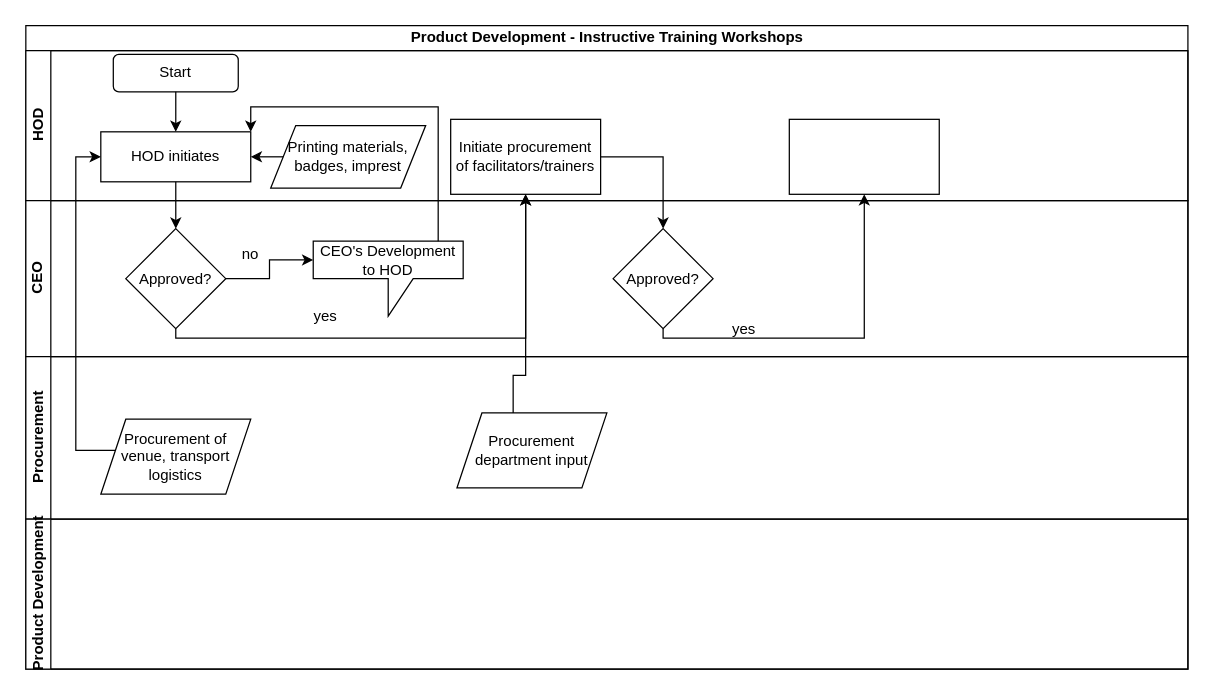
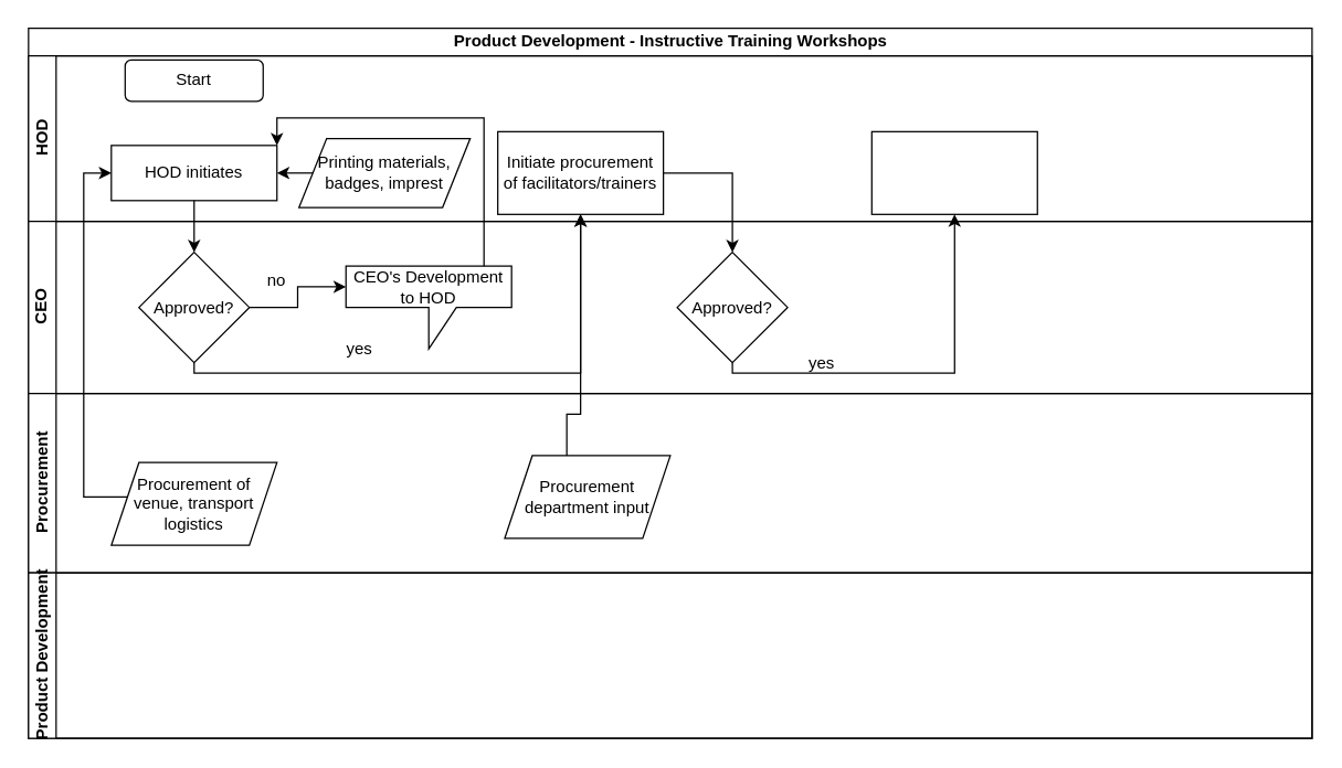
  <mxCell id="0" />
  <mxCell id="1" parent="0" />
  <mxCell id="2" value="Product Development - Instructive Training Workshops" style="swimlane;html=1;childLayout=stackLayout;resizeParent=1;resizeParentMax=0;horizontal=1;startSize=20;horizontalStack=0;" vertex="1" parent="1"><mxGeometry x="20" y="20" width="930" height="515" as="geometry" /></mxCell>
  <mxCell id="3" value="HOD" style="swimlane;html=1;startSize=20;horizontal=0;" vertex="1" parent="2"><mxGeometry y="20" width="930" height="120" as="geometry" /></mxCell>
  <mxCell id="4" value="Start" style="rounded=1;whiteSpace=wrap;html=1;" vertex="1" parent="3"><mxGeometry x="70" y="3" width="100" height="30" as="geometry" /></mxCell>
  <mxCell id="5" value="" style="whiteSpace=wrap;html=1;rounded=0;" vertex="1" parent="3"><mxGeometry x="611" y="55" width="120" height="60" as="geometry" /></mxCell>
  <mxCell id="6" value="Initiate procurement of facilitators/trainers" style="whiteSpace=wrap;html=1;rounded=0;" vertex="1" parent="3"><mxGeometry x="340" y="55" width="120" height="60" as="geometry" /></mxCell>
  <mxCell id="7" value="HOD initiates" style="rounded=0;whiteSpace=wrap;html=1;" vertex="1" parent="3"><mxGeometry x="60" y="65" width="120" height="40" as="geometry" /></mxCell>
- <mxCell id="8" value="" style="edgeStyle=orthogonalEdgeStyle;rounded=0;orthogonalLoop=1;jettySize=auto;html=1;entryX=0.5;entryY=0;entryDx=0;entryDy=0;" edge="1" parent="3" source="4" target="7"><mxGeometry relative="1" as="geometry"><mxPoint x="120" y="60" as="targetPoint" /></mxGeometry></mxCell>
  <mxCell id="9" value="CEO" style="swimlane;html=1;startSize=20;horizontal=0;" vertex="1" parent="2"><mxGeometry y="140" width="930" height="125" as="geometry" /></mxCell>
  <mxCell id="10" value="no" style="text;html=1;strokeColor=none;fillColor=none;align=center;verticalAlign=middle;whiteSpace=wrap;rounded=0;" vertex="1" parent="9"><mxGeometry x="160" y="32.5" width="40" height="20" as="geometry" /></mxCell>
  <mxCell id="11" value="Approved?" style="rhombus;whiteSpace=wrap;html=1;rounded=0;" vertex="1" parent="9"><mxGeometry x="470" y="22.5" width="80" height="80" as="geometry" /></mxCell>
  <mxCell id="12" value="CEO's Development to HOD" style="shape=callout;whiteSpace=wrap;html=1;perimeter=calloutPerimeter;" vertex="1" parent="9"><mxGeometry x="230" y="32.5" width="120" height="60" as="geometry" /></mxCell>
  <mxCell id="13" value="Approved?" style="rhombus;whiteSpace=wrap;html=1;rounded=0;" vertex="1" parent="9"><mxGeometry x="80" y="22.5" width="80" height="80" as="geometry" /></mxCell>
  <mxCell id="14" value="" style="edgeStyle=orthogonalEdgeStyle;rounded=0;orthogonalLoop=1;jettySize=auto;html=1;entryX=0;entryY=0;entryDx=0;entryDy=15;entryPerimeter=0;" edge="1" parent="9" source="13" target="12"><mxGeometry relative="1" as="geometry"><mxPoint x="230" y="62.5" as="targetPoint" /></mxGeometry></mxCell>
  <mxCell id="15" value="yes" style="text;html=1;strokeColor=none;fillColor=none;align=center;verticalAlign=middle;whiteSpace=wrap;rounded=0;" vertex="1" parent="9"><mxGeometry x="220" y="82.5" width="40" height="20" as="geometry" /></mxCell>
  <mxCell id="16" value="yes" style="text;html=1;strokeColor=none;fillColor=none;align=center;verticalAlign=middle;whiteSpace=wrap;rounded=0;" vertex="1" parent="9"><mxGeometry x="555" y="92.5" width="40" height="20" as="geometry" /></mxCell>
  <mxCell id="17" value="Procurement" style="swimlane;html=1;startSize=20;horizontal=0;" vertex="1" parent="2"><mxGeometry y="265" width="930" height="130" as="geometry" /></mxCell>
  <mxCell id="18" value="Procurement of venue, transport logistics" style="shape=parallelogram;perimeter=parallelogramPerimeter;whiteSpace=wrap;html=1;fixedSize=1;rounded=0;" vertex="1" parent="17"><mxGeometry x="60" y="50" width="120" height="60" as="geometry" /></mxCell>
  <mxCell id="19" value="Procurement department input" style="shape=parallelogram;perimeter=parallelogramPerimeter;whiteSpace=wrap;html=1;fixedSize=1;" vertex="1" parent="17"><mxGeometry x="345" y="45" width="120" height="60" as="geometry" /></mxCell>
  <mxCell id="20" value="Product Development" style="swimlane;html=1;startSize=20;horizontal=0;" vertex="1" parent="2"><mxGeometry y="395" width="930" height="120" as="geometry" /></mxCell>
  <mxCell id="21" value="" style="edgeStyle=orthogonalEdgeStyle;rounded=0;orthogonalLoop=1;jettySize=auto;html=1;entryX=0;entryY=0.5;entryDx=0;entryDy=0;" edge="1" parent="2" source="18" target="7"><mxGeometry relative="1" as="geometry"><mxPoint x="120" y="240" as="targetPoint" /><Array as="points"><mxPoint x="40" y="340" /><mxPoint x="40" y="105" /></Array></mxGeometry></mxCell>
  <mxCell id="22" value="" style="edgeStyle=orthogonalEdgeStyle;rounded=0;orthogonalLoop=1;jettySize=auto;html=1;" edge="1" parent="2" source="7" target="13"><mxGeometry relative="1" as="geometry" /></mxCell>
  <mxCell id="23" value="" style="edgeStyle=orthogonalEdgeStyle;rounded=0;orthogonalLoop=1;jettySize=auto;html=1;" edge="1" parent="2" source="13" target="6"><mxGeometry relative="1" as="geometry"><Array as="points"><mxPoint x="120" y="250" /><mxPoint x="400" y="250" /></Array></mxGeometry></mxCell>
  <mxCell id="24" value="" style="edgeStyle=orthogonalEdgeStyle;rounded=0;orthogonalLoop=1;jettySize=auto;html=1;entryX=1;entryY=0;entryDx=0;entryDy=0;" edge="1" parent="2" source="12" target="7"><mxGeometry relative="1" as="geometry"><Array as="points"><mxPoint x="330" y="65" /><mxPoint x="180" y="65" /></Array></mxGeometry></mxCell>
  <mxCell id="25" value="" style="edgeStyle=orthogonalEdgeStyle;rounded=0;orthogonalLoop=1;jettySize=auto;html=1;entryX=0.5;entryY=1;entryDx=0;entryDy=0;" edge="1" parent="2" source="19" target="6"><mxGeometry relative="1" as="geometry"><mxPoint x="400" y="140" as="targetPoint" /><Array as="points"><mxPoint x="390" y="280" /><mxPoint x="400" y="280" /></Array></mxGeometry></mxCell>
  <mxCell id="26" value="" style="edgeStyle=orthogonalEdgeStyle;rounded=0;orthogonalLoop=1;jettySize=auto;html=1;" edge="1" parent="2" source="6" target="11"><mxGeometry relative="1" as="geometry" /></mxCell>
  <mxCell id="27" value="" style="edgeStyle=orthogonalEdgeStyle;rounded=0;orthogonalLoop=1;jettySize=auto;html=1;" edge="1" parent="2" source="11" target="5"><mxGeometry relative="1" as="geometry"><Array as="points"><mxPoint x="510" y="250" /><mxPoint x="671" y="250" /></Array></mxGeometry></mxCell>
  <mxCell id="28" value="Printing materials, badges, imprest" style="shape=parallelogram;perimeter=parallelogramPerimeter;whiteSpace=wrap;html=1;fixedSize=1;rounded=0;" vertex="1" parent="1"><mxGeometry x="216" y="100" width="124" height="50" as="geometry" /></mxCell>
  <mxCell id="29" value="" style="edgeStyle=orthogonalEdgeStyle;rounded=0;orthogonalLoop=1;jettySize=auto;html=1;entryX=1;entryY=0.5;entryDx=0;entryDy=0;exitX=0;exitY=0.5;exitDx=0;exitDy=0;" edge="1" parent="1" source="28" target="7"><mxGeometry relative="1" as="geometry"><mxPoint x="280" y="220" as="sourcePoint" /></mxGeometry></mxCell>
